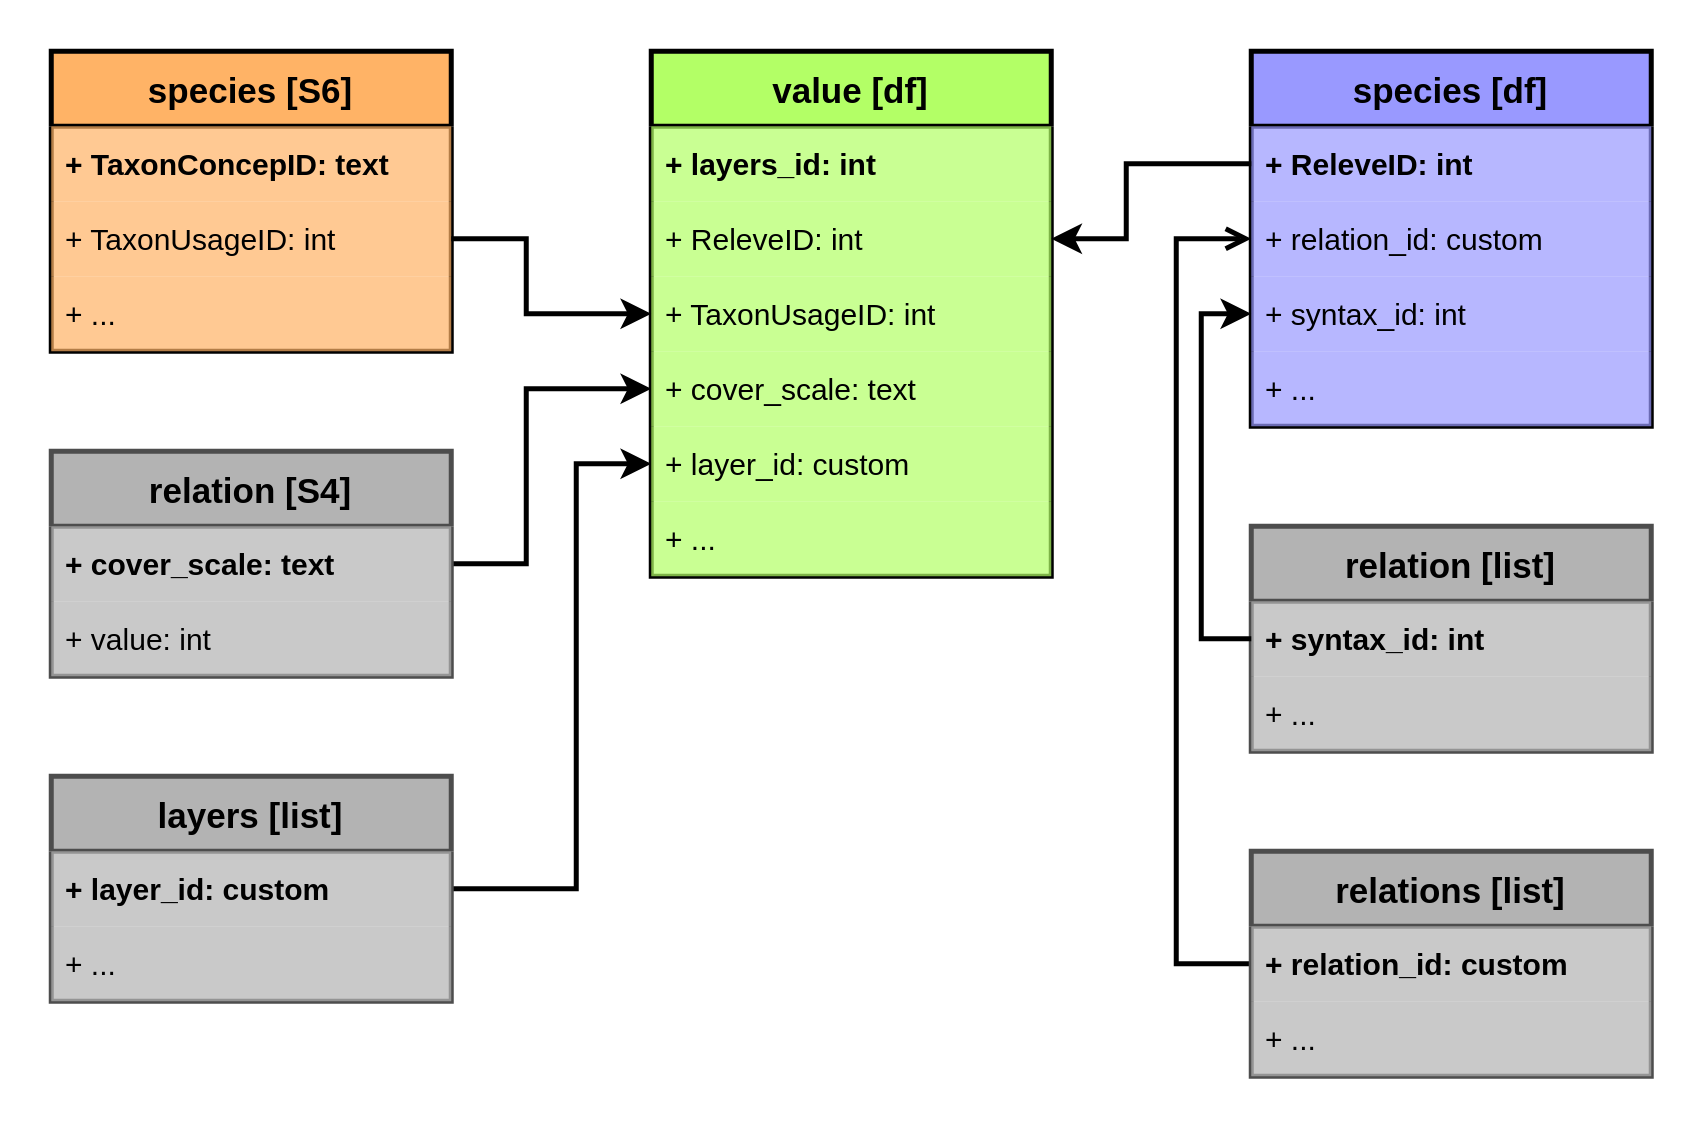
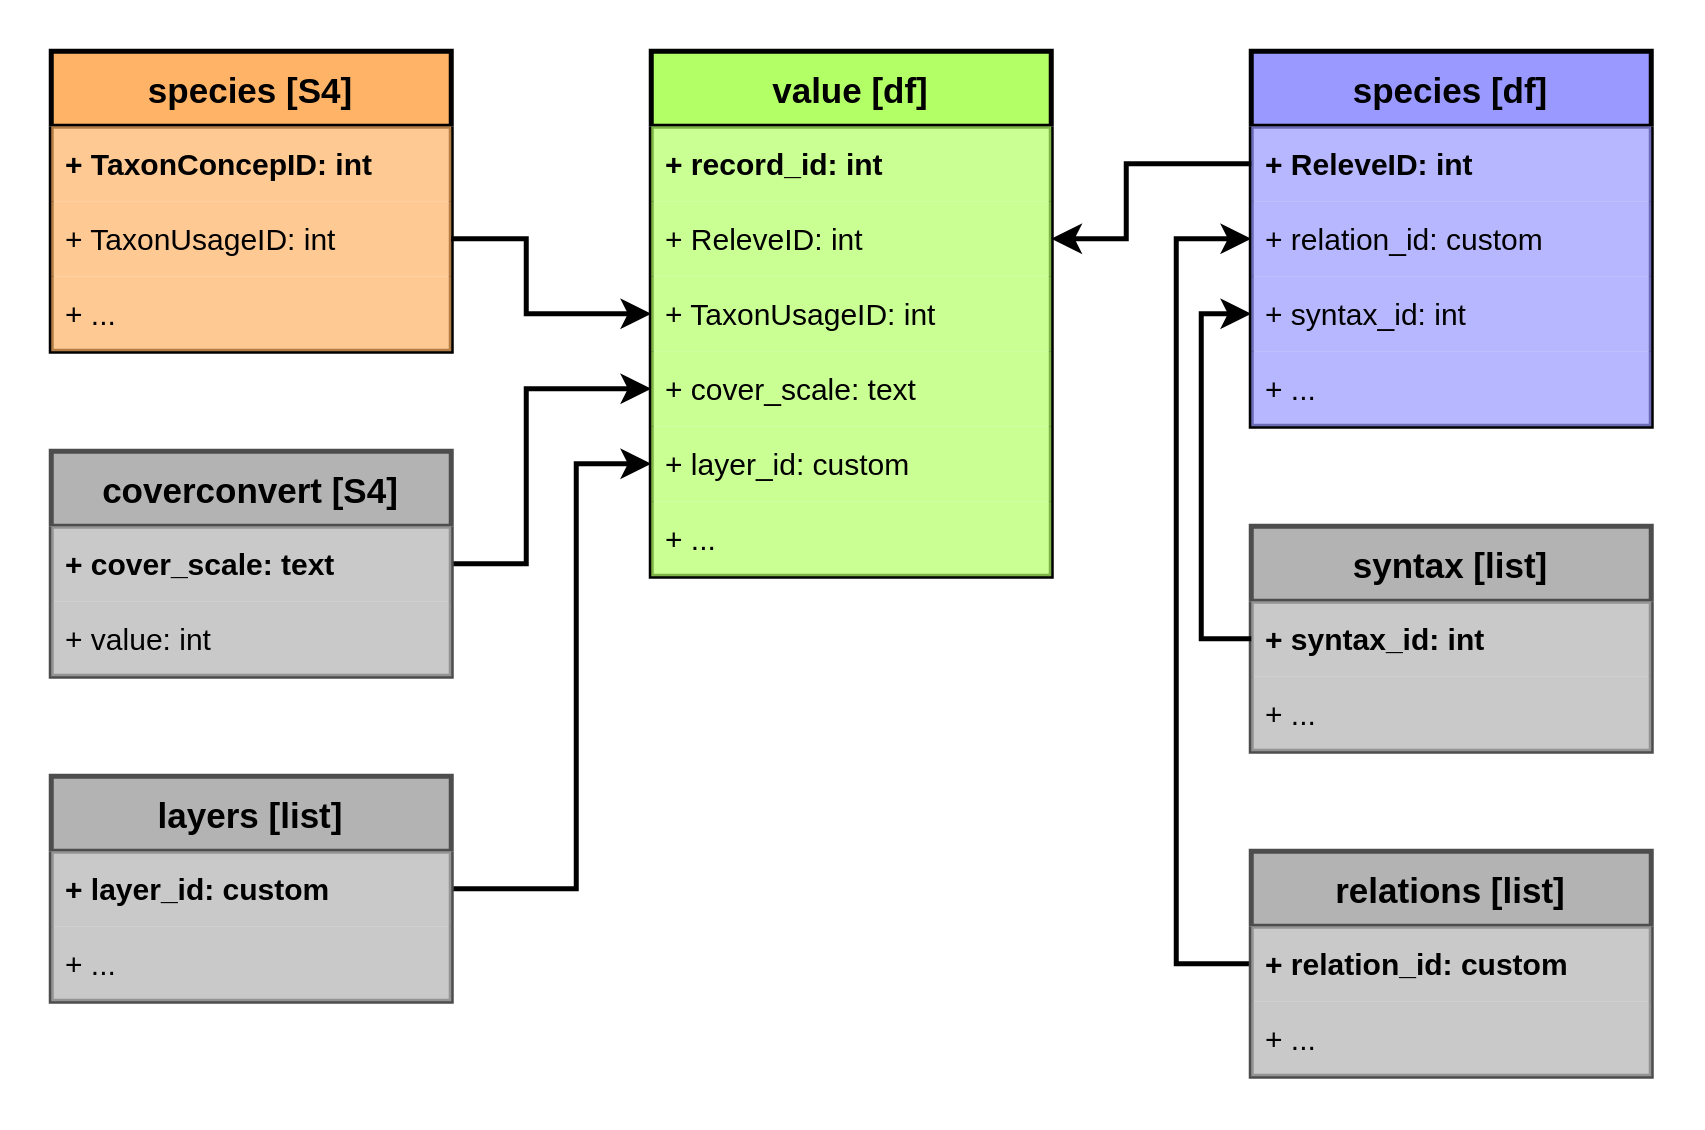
  <mxCell id="0" />
  <mxCell id="1" parent="0" />
- <mxCell id="2" value="species [S6]" style="swimlane;fontStyle=1;childLayout=stackLayout;horizontal=1;startSize=30;horizontalStack=0;resizeParent=1;resizeParentMax=0;resizeLast=0;collapsible=1;marginBottom=0;fontSize=14;fillColor=#FFB366;strokeColor=#000000;fontColor=#000000;strokeWidth=2;" vertex="1" parent="1"><mxGeometry x="20" y="20" width="160" height="120" as="geometry" /></mxCell>
- <mxCell id="3" value="+ TaxonConcepID: text" style="text;strokeColor=none;fillColor=#FFB366;align=left;verticalAlign=middle;spacingLeft=4;spacingRight=4;overflow=hidden;points=[[0,0.5],[1,0.5]];portConstraint=eastwest;rotatable=0;fontColor=#000000;opacity=70;fontStyle=1;" vertex="1" parent="2"><mxGeometry y="30" width="160" height="30" as="geometry" /></mxCell>
+ <mxCell id="2" value="species [S4]" style="swimlane;fontStyle=1;childLayout=stackLayout;horizontal=1;startSize=30;horizontalStack=0;resizeParent=1;resizeParentMax=0;resizeLast=0;collapsible=1;marginBottom=0;fontSize=14;fillColor=#FFB366;strokeColor=#000000;fontColor=#000000;strokeWidth=2;" vertex="1" parent="1"><mxGeometry x="20" y="20" width="160" height="120" as="geometry" /></mxCell>
+ <mxCell id="3" value="+ TaxonConcepID: int" style="text;strokeColor=none;fillColor=#FFB366;align=left;verticalAlign=middle;spacingLeft=4;spacingRight=4;overflow=hidden;points=[[0,0.5],[1,0.5]];portConstraint=eastwest;rotatable=0;fontColor=#000000;opacity=70;fontStyle=1;" vertex="1" parent="2"><mxGeometry y="30" width="160" height="30" as="geometry" /></mxCell>
  <mxCell id="4" value="+ TaxonUsageID: int" style="text;strokeColor=none;fillColor=#FFB366;align=left;verticalAlign=middle;spacingLeft=4;spacingRight=4;overflow=hidden;points=[[0,0.5],[1,0.5]];portConstraint=eastwest;rotatable=0;fontColor=#000000;opacity=70;" vertex="1" parent="2"><mxGeometry y="60" width="160" height="30" as="geometry" /></mxCell>
  <mxCell id="5" value="+ ..." style="text;strokeColor=none;fillColor=#FFB366;align=left;verticalAlign=middle;spacingLeft=4;spacingRight=4;overflow=hidden;points=[[0,0.5],[1,0.5]];portConstraint=eastwest;rotatable=0;fontColor=#000000;opacity=70;" vertex="1" parent="2"><mxGeometry y="90" width="160" height="30" as="geometry" /></mxCell>
  <mxCell id="6" style="edgeStyle=none;rounded=0;html=1;exitX=1;exitY=0.5;exitDx=0;exitDy=0;entryX=0;entryY=0.5;entryDx=0;entryDy=0;strokeColor=#000000;strokeWidth=2;" edge="1" parent="1" source="7" target="18"><mxGeometry relative="1" as="geometry"><Array as="points"><mxPoint x="210" y="225" /><mxPoint x="210" y="155" /></Array></mxGeometry></mxCell>
- <mxCell id="7" value="relation [S4]" style="swimlane;fontStyle=1;childLayout=stackLayout;horizontal=1;startSize=30;horizontalStack=0;resizeParent=1;resizeParentMax=0;resizeLast=0;collapsible=1;marginBottom=0;fontSize=14;fillColor=#B3B3B3;strokeColor=#4D4D4D;fontColor=#000000;strokeWidth=2;" vertex="1" parent="1"><mxGeometry x="20" y="180" width="160" height="90" as="geometry" /></mxCell>
+ <mxCell id="7" value="coverconvert [S4]" style="swimlane;fontStyle=1;childLayout=stackLayout;horizontal=1;startSize=30;horizontalStack=0;resizeParent=1;resizeParentMax=0;resizeLast=0;collapsible=1;marginBottom=0;fontSize=14;fillColor=#B3B3B3;strokeColor=#4D4D4D;fontColor=#000000;strokeWidth=2;" vertex="1" parent="1"><mxGeometry x="20" y="180" width="160" height="90" as="geometry" /></mxCell>
  <mxCell id="8" value="+ cover_scale: text" style="text;strokeColor=none;fillColor=#B3B3B3;align=left;verticalAlign=middle;spacingLeft=4;spacingRight=4;overflow=hidden;points=[[0,0.5],[1,0.5]];portConstraint=eastwest;rotatable=0;fontColor=#000000;opacity=70;fontStyle=1;" vertex="1" parent="7"><mxGeometry y="30" width="160" height="30" as="geometry" /></mxCell>
  <mxCell id="9" value="+ value: int" style="text;strokeColor=none;fillColor=#B3B3B3;align=left;verticalAlign=middle;spacingLeft=4;spacingRight=4;overflow=hidden;points=[[0,0.5],[1,0.5]];portConstraint=eastwest;rotatable=0;fontColor=#000000;opacity=70;" vertex="1" parent="7"><mxGeometry y="60" width="160" height="30" as="geometry" /></mxCell>
  <mxCell id="10" style="edgeStyle=none;rounded=0;html=1;exitX=1;exitY=0.5;exitDx=0;exitDy=0;entryX=0;entryY=0.5;entryDx=0;entryDy=0;strokeColor=#000000;strokeWidth=2;" edge="1" parent="1" source="11" target="19"><mxGeometry relative="1" as="geometry"><Array as="points"><mxPoint x="230" y="355" /><mxPoint x="230" y="185" /></Array></mxGeometry></mxCell>
  <mxCell id="11" value="layers [list]" style="swimlane;fontStyle=1;childLayout=stackLayout;horizontal=1;startSize=30;horizontalStack=0;resizeParent=1;resizeParentMax=0;resizeLast=0;collapsible=1;marginBottom=0;fontSize=14;fillColor=#B3B3B3;strokeColor=#4D4D4D;fontColor=#000000;strokeWidth=2;" vertex="1" parent="1"><mxGeometry x="20" y="310" width="160" height="90" as="geometry" /></mxCell>
  <mxCell id="12" value="+ layer_id: custom" style="text;strokeColor=none;fillColor=#B3B3B3;align=left;verticalAlign=middle;spacingLeft=4;spacingRight=4;overflow=hidden;points=[[0,0.5],[1,0.5]];portConstraint=eastwest;rotatable=0;fontColor=#000000;opacity=70;fontStyle=1;" vertex="1" parent="11"><mxGeometry y="30" width="160" height="30" as="geometry" /></mxCell>
  <mxCell id="13" value="+ ..." style="text;strokeColor=none;fillColor=#B3B3B3;align=left;verticalAlign=middle;spacingLeft=4;spacingRight=4;overflow=hidden;points=[[0,0.5],[1,0.5]];portConstraint=eastwest;rotatable=0;fontColor=#000000;opacity=70;" vertex="1" parent="11"><mxGeometry y="60" width="160" height="30" as="geometry" /></mxCell>
  <mxCell id="14" value="value [df]" style="swimlane;fontStyle=1;childLayout=stackLayout;horizontal=1;startSize=30;horizontalStack=0;resizeParent=1;resizeParentMax=0;resizeLast=0;collapsible=1;marginBottom=0;fontSize=14;fillColor=#B3FF66;strokeColor=#000000;fontColor=#000000;strokeWidth=2;" vertex="1" parent="1"><mxGeometry x="260" y="20" width="160" height="210" as="geometry" /></mxCell>
- <mxCell id="15" value="+ layers_id: int" style="text;strokeColor=none;fillColor=#B3FF66;align=left;verticalAlign=middle;spacingLeft=4;spacingRight=4;overflow=hidden;points=[[0,0.5],[1,0.5]];portConstraint=eastwest;rotatable=0;fontColor=#000000;opacity=70;fontStyle=1;" vertex="1" parent="14"><mxGeometry y="30" width="160" height="30" as="geometry" /></mxCell>
+ <mxCell id="15" value="+ record_id: int" style="text;strokeColor=none;fillColor=#B3FF66;align=left;verticalAlign=middle;spacingLeft=4;spacingRight=4;overflow=hidden;points=[[0,0.5],[1,0.5]];portConstraint=eastwest;rotatable=0;fontColor=#000000;opacity=70;fontStyle=1;" vertex="1" parent="14"><mxGeometry y="30" width="160" height="30" as="geometry" /></mxCell>
  <mxCell id="16" value="+ ReleveID: int" style="text;strokeColor=none;fillColor=#B3FF66;align=left;verticalAlign=middle;spacingLeft=4;spacingRight=4;overflow=hidden;points=[[0,0.5],[1,0.5]];portConstraint=eastwest;rotatable=0;fontColor=#000000;opacity=70;" vertex="1" parent="14"><mxGeometry y="60" width="160" height="30" as="geometry" /></mxCell>
  <mxCell id="17" value="+ TaxonUsageID: int" style="text;strokeColor=none;fillColor=#B3FF66;align=left;verticalAlign=middle;spacingLeft=4;spacingRight=4;overflow=hidden;points=[[0,0.5],[1,0.5]];portConstraint=eastwest;rotatable=0;fontColor=#000000;opacity=70;" vertex="1" parent="14"><mxGeometry y="90" width="160" height="30" as="geometry" /></mxCell>
  <mxCell id="18" value="+ cover_scale: text" style="text;strokeColor=none;fillColor=#B3FF66;align=left;verticalAlign=middle;spacingLeft=4;spacingRight=4;overflow=hidden;points=[[0,0.5],[1,0.5]];portConstraint=eastwest;rotatable=0;fontColor=#000000;opacity=70;" vertex="1" parent="14"><mxGeometry y="120" width="160" height="30" as="geometry" /></mxCell>
  <mxCell id="19" value="+ layer_id: custom" style="text;strokeColor=none;fillColor=#B3FF66;align=left;verticalAlign=middle;spacingLeft=4;spacingRight=4;overflow=hidden;points=[[0,0.5],[1,0.5]];portConstraint=eastwest;rotatable=0;fontColor=#000000;opacity=70;" vertex="1" parent="14"><mxGeometry y="150" width="160" height="30" as="geometry" /></mxCell>
  <mxCell id="20" value="+ ..." style="text;strokeColor=none;fillColor=#B3FF66;align=left;verticalAlign=middle;spacingLeft=4;spacingRight=4;overflow=hidden;points=[[0,0.5],[1,0.5]];portConstraint=eastwest;rotatable=0;fontColor=#000000;opacity=70;" vertex="1" parent="14"><mxGeometry y="180" width="160" height="30" as="geometry" /></mxCell>
  <mxCell id="21" value="species [df]" style="swimlane;fontStyle=1;childLayout=stackLayout;horizontal=1;startSize=30;horizontalStack=0;resizeParent=1;resizeParentMax=0;resizeLast=0;collapsible=1;marginBottom=0;fontSize=14;fillColor=#9999FF;strokeColor=#000000;fontColor=#000000;strokeWidth=2;" vertex="1" parent="1"><mxGeometry x="500" y="20" width="160" height="150" as="geometry" /></mxCell>
  <mxCell id="22" value="+ ReleveID: int" style="text;strokeColor=none;fillColor=#9999FF;align=left;verticalAlign=middle;spacingLeft=4;spacingRight=4;overflow=hidden;points=[[0,0.5],[1,0.5]];portConstraint=eastwest;rotatable=0;fontColor=#000000;opacity=70;fontStyle=1;" vertex="1" parent="21"><mxGeometry y="30" width="160" height="30" as="geometry" /></mxCell>
  <mxCell id="23" value="+ relation_id: custom" style="text;strokeColor=none;fillColor=#9999FF;align=left;verticalAlign=middle;spacingLeft=4;spacingRight=4;overflow=hidden;points=[[0,0.5],[1,0.5]];portConstraint=eastwest;rotatable=0;fontColor=#000000;opacity=70;" vertex="1" parent="21"><mxGeometry y="60" width="160" height="30" as="geometry" /></mxCell>
  <mxCell id="24" value="+ syntax_id: int" style="text;strokeColor=none;fillColor=#9999FF;align=left;verticalAlign=middle;spacingLeft=4;spacingRight=4;overflow=hidden;points=[[0,0.5],[1,0.5]];portConstraint=eastwest;rotatable=0;fontColor=#000000;opacity=70;" vertex="1" parent="21"><mxGeometry y="90" width="160" height="30" as="geometry" /></mxCell>
  <mxCell id="25" value="+ ..." style="text;strokeColor=none;fillColor=#9999FF;align=left;verticalAlign=middle;spacingLeft=4;spacingRight=4;overflow=hidden;points=[[0,0.5],[1,0.5]];portConstraint=eastwest;rotatable=0;fontColor=#000000;opacity=70;" vertex="1" parent="21"><mxGeometry y="120" width="160" height="30" as="geometry" /></mxCell>
- <mxCell id="26" style="edgeStyle=none;rounded=0;html=1;exitX=0;exitY=0.5;exitDx=0;exitDy=0;entryX=0;entryY=0.5;entryDx=0;entryDy=0;strokeColor=#000000;strokeWidth=2;endArrow=open;" edge="1" parent="1" source="27" target="21"><mxGeometry relative="1" as="geometry"><Array as="points"><mxPoint x="470" y="385" /><mxPoint x="470" y="95" /></Array></mxGeometry></mxCell>
+ <mxCell id="26" style="edgeStyle=none;rounded=0;html=1;exitX=0;exitY=0.5;exitDx=0;exitDy=0;entryX=0;entryY=0.5;entryDx=0;entryDy=0;strokeColor=#000000;strokeWidth=2;" edge="1" parent="1" source="27" target="21"><mxGeometry relative="1" as="geometry"><Array as="points"><mxPoint x="470" y="385" /><mxPoint x="470" y="95" /></Array></mxGeometry></mxCell>
  <mxCell id="27" value="relations [list]" style="swimlane;fontStyle=1;childLayout=stackLayout;horizontal=1;startSize=30;horizontalStack=0;resizeParent=1;resizeParentMax=0;resizeLast=0;collapsible=1;marginBottom=0;fontSize=14;fillColor=#B3B3B3;strokeColor=#4D4D4D;fontColor=#000000;strokeWidth=2;" vertex="1" parent="1"><mxGeometry x="500" y="340" width="160" height="90" as="geometry" /></mxCell>
  <mxCell id="28" value="+ relation_id: custom" style="text;strokeColor=none;fillColor=#B3B3B3;align=left;verticalAlign=middle;spacingLeft=4;spacingRight=4;overflow=hidden;points=[[0,0.5],[1,0.5]];portConstraint=eastwest;rotatable=0;fontColor=#000000;opacity=70;fontStyle=1;" vertex="1" parent="27"><mxGeometry y="30" width="160" height="30" as="geometry" /></mxCell>
  <mxCell id="29" value="+ ..." style="text;strokeColor=none;fillColor=#B3B3B3;align=left;verticalAlign=middle;spacingLeft=4;spacingRight=4;overflow=hidden;points=[[0,0.5],[1,0.5]];portConstraint=eastwest;rotatable=0;fontColor=#000000;opacity=70;" vertex="1" parent="27"><mxGeometry y="60" width="160" height="30" as="geometry" /></mxCell>
- <mxCell id="30" value="relation [list]" style="swimlane;fontStyle=1;childLayout=stackLayout;horizontal=1;startSize=30;horizontalStack=0;resizeParent=1;resizeParentMax=0;resizeLast=0;collapsible=1;marginBottom=0;fontSize=14;fillColor=#B3B3B3;strokeColor=#4D4D4D;fontColor=#000000;strokeWidth=2;" vertex="1" parent="1"><mxGeometry x="500" y="210" width="160" height="90" as="geometry" /></mxCell>
+ <mxCell id="30" value="syntax [list]" style="swimlane;fontStyle=1;childLayout=stackLayout;horizontal=1;startSize=30;horizontalStack=0;resizeParent=1;resizeParentMax=0;resizeLast=0;collapsible=1;marginBottom=0;fontSize=14;fillColor=#B3B3B3;strokeColor=#4D4D4D;fontColor=#000000;strokeWidth=2;" vertex="1" parent="1"><mxGeometry x="500" y="210" width="160" height="90" as="geometry" /></mxCell>
  <mxCell id="31" value="+ syntax_id: int" style="text;strokeColor=none;fillColor=#B3B3B3;align=left;verticalAlign=middle;spacingLeft=4;spacingRight=4;overflow=hidden;points=[[0,0.5],[1,0.5]];portConstraint=eastwest;rotatable=0;fontColor=#000000;opacity=70;fontStyle=1;" vertex="1" parent="30"><mxGeometry y="30" width="160" height="30" as="geometry" /></mxCell>
  <mxCell id="32" value="+ ..." style="text;strokeColor=none;fillColor=#B3B3B3;align=left;verticalAlign=middle;spacingLeft=4;spacingRight=4;overflow=hidden;points=[[0,0.5],[1,0.5]];portConstraint=eastwest;rotatable=0;fontColor=#000000;opacity=70;" vertex="1" parent="30"><mxGeometry y="60" width="160" height="30" as="geometry" /></mxCell>
  <mxCell id="33" style="edgeStyle=none;html=1;exitX=1;exitY=0.5;exitDx=0;exitDy=0;entryX=0;entryY=0.5;entryDx=0;entryDy=0;rounded=0;strokeWidth=2;strokeColor=#000000;" edge="1" parent="1" source="4" target="14"><mxGeometry relative="1" as="geometry"><Array as="points"><mxPoint x="210" y="95" /><mxPoint x="210" y="125" /></Array></mxGeometry></mxCell>
  <mxCell id="34" style="edgeStyle=none;rounded=0;html=1;exitX=0;exitY=0.5;exitDx=0;exitDy=0;entryX=0;entryY=0.5;entryDx=0;entryDy=0;strokeColor=#000000;strokeWidth=2;" edge="1" parent="1" source="31" target="24"><mxGeometry relative="1" as="geometry"><Array as="points"><mxPoint x="480" y="255" /><mxPoint x="480" y="125" /></Array></mxGeometry></mxCell>
  <mxCell id="35" style="edgeStyle=none;rounded=0;html=1;exitX=0;exitY=0.5;exitDx=0;exitDy=0;entryX=1;entryY=0.5;entryDx=0;entryDy=0;strokeColor=#000000;strokeWidth=2;" edge="1" parent="1" source="22" target="16"><mxGeometry relative="1" as="geometry"><Array as="points"><mxPoint x="450" y="65" /><mxPoint x="450" y="95" /></Array></mxGeometry></mxCell>
